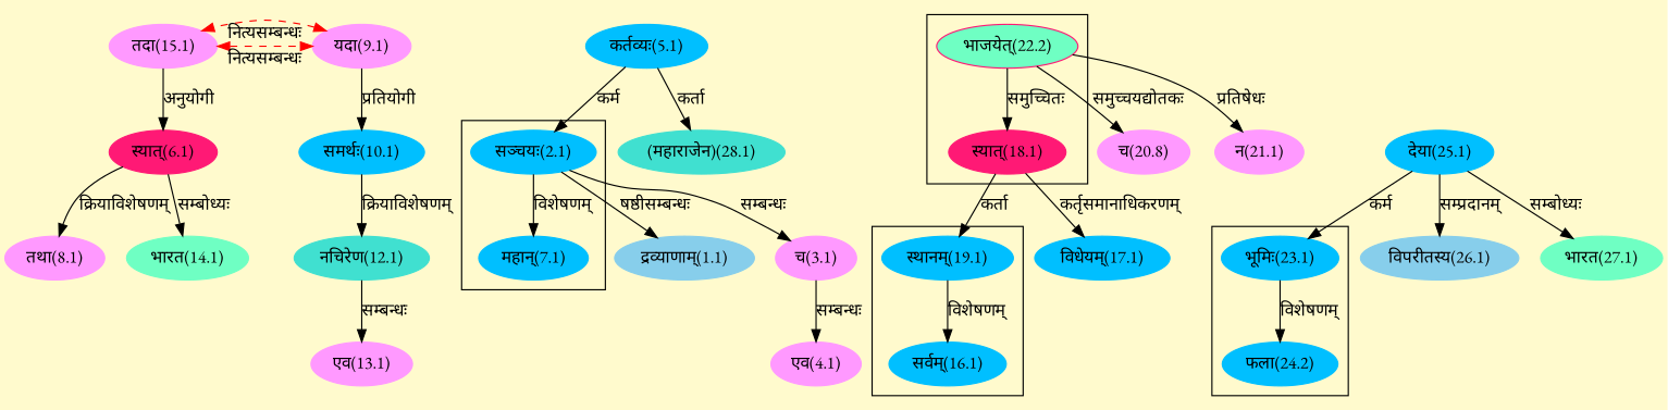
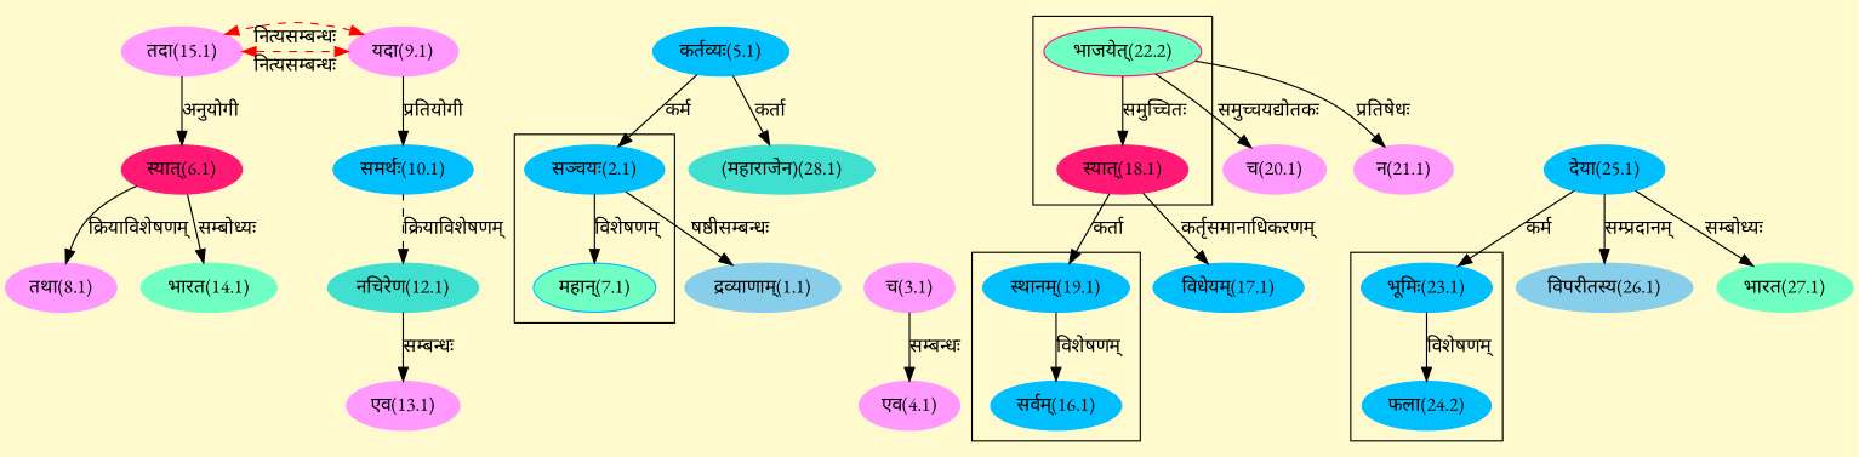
  digraph {
    bgcolor=lemonchiffon1
    compound=true
    fontname="EB Garamond"
    rankdir=BT
    node [color="#00BFFF" fontname="EB Garamond" style=filled]
    edge [dir=back fontname="EB Garamond"]
    n1 [color="#FF99FF" label="तदा(15.1)"]
    n2 [color="#FF99FF" label="यदा(9.1)"]
-   n3 [label="महान्(7.1)"]
+   n3 [label="महान्(7.1)" fillcolor="#6FFFC3"]
    n4 [label="सञ्चयः(2.1)"]
    n5 [label="सर्वम्(16.1)"]
    n6 [label="स्थानम्(19.1)"]
    n7 [color="#FF1975" label="स्यात्(18.1)"]
    n8 [color="#FF1975" fillcolor="#6FFFC3" label="भाजयेत्(22.2)"]
    n9 [label="फला(24.2)"]
    n10 [label="भूमिः(23.1)"]
    n11 [label="कर्तव्यः(5.1)"]
    n12 [label="देया(25.1)"]
    n13 [color="#87CEEB" label="द्रव्याणाम्(1.1)"]
    n14 [color="#FF99FF" label="च(3.1)"]
    n15 [color="#FF99FF" label="एव(4.1)"]
    n16 [color="#FF1975" label="स्यात्(6.1)"]
    n17 [color="#FF99FF" label="तथा(8.1)"]
    n18 [label="समर्थः(10.1)"]
    n19 [color="#40E0D0" label="नचिरेण(12.1)"]
    n20 [color="#FF99FF" label="एव(13.1)"]
    n21 [color="#6FFFC3" label="भारत(14.1)"]
    n22 [label="विधेयम्(17.1)"]
-   n23 [color="#FF99FF" label="च(20.8)"]
+   n23 [color="#FF99FF" label="च(20.1)"]
    n24 [color="#FF99FF" label="न(21.1)"]
    n25 [color="#87CEEB" label="विपरीतस्य(26.1)"]
    n26 [color="#6FFFC3" label="भारत(27.1)"]
    n27 [color="#40E0D0" label="(महाराजेन)(28.1)"]
    subgraph sub_1 {
      rank=same
      n1
      n2
    }
    subgraph sub_2 {
      rank=same
      n1
      n2
    }
    subgraph cluster_3 {
      n3
      n4
    }
    subgraph cluster_4 {
      n5
      n6
    }
    subgraph cluster_5 {
      n7
      n8
    }
    subgraph cluster_6 {
      n9
      n10
    }
    n1 -> n2 [color=red dir=both label="नित्यसम्बन्धः" style=dashed]
    n2 -> n1 [color=red dir=both label="नित्यसम्बन्धः" style=dashed]
    n3 -> n4 [label="विशेषणम्"]
    n4 -> n11 [label="कर्म"]
    n5 -> n6 [label="विशेषणम्"]
    n6 -> n7 [label="कर्ता"]
    n7 -> n8 [label="समुच्चितः"]
    n9 -> n10 [label="विशेषणम्"]
    n10 -> n12 [label="कर्म"]
    n13 -> n4 [label="षष्ठीसम्बन्धः"]
-   n14 -> n4 [label="सम्बन्धः"]
    n15 -> n14 [label="सम्बन्धः"]
    n16 -> n1 [label="अनुयोगी"]
    n17 -> n16 [label="क्रियाविशेषणम्"]
    n18 -> n2 [label="प्रतियोगी"]
-   n19 -> n18 [label="क्रियाविशेषणम्"]
+   n19 -> n18 [label="क्रियाविशेषणम्" style=dashed]
    n20 -> n19 [label="सम्बन्धः"]
    n21 -> n16 [label="सम्बोध्यः"]
    n22 -> n7 [label="कर्तृसमानाधिकरणम्"]
    n23 -> n8 [label="समुच्चयद्योतकः"]
    n24 -> n8 [label="प्रतिषेधः"]
    n25 -> n12 [label="सम्प्रदानम्"]
    n26 -> n12 [label="सम्बोध्यः"]
    n27 -> n11 [label="कर्ता"]
  }
